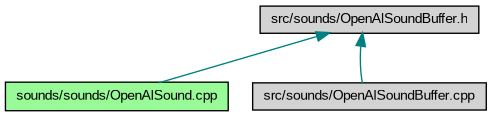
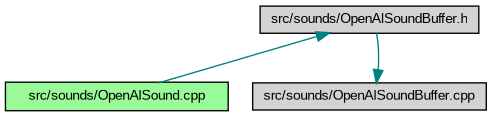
  digraph {
    fontname="Liberation Sans"
    node [color=black fillcolor=lightgrey fontname="Liberation Sans" fontsize=10 shape=record style=filled]
    edge [color=teal dir=back fontname="Liberation Sans" fontsize=10 labelfontname=Helvetica labelfontsize=10 style=solid]
    n1 [fontcolor=black height=0.2 label="src/sounds/OpenAlSoundBuffer.h" width=0.4]
-   n2 [fillcolor=palegreen height=0.2 label="sounds/sounds/OpenAlSound.cpp" width=0.4]
+   n2 [fillcolor=palegreen height=0.2 label="src/sounds/OpenAlSound.cpp" width=0.4]
    n3 [height=0.2 label="src/sounds/OpenAlSoundBuffer.cpp" width=0.4]
    n1 -> n2
-   n1 -> n3
+   n3 -> n1
  }
